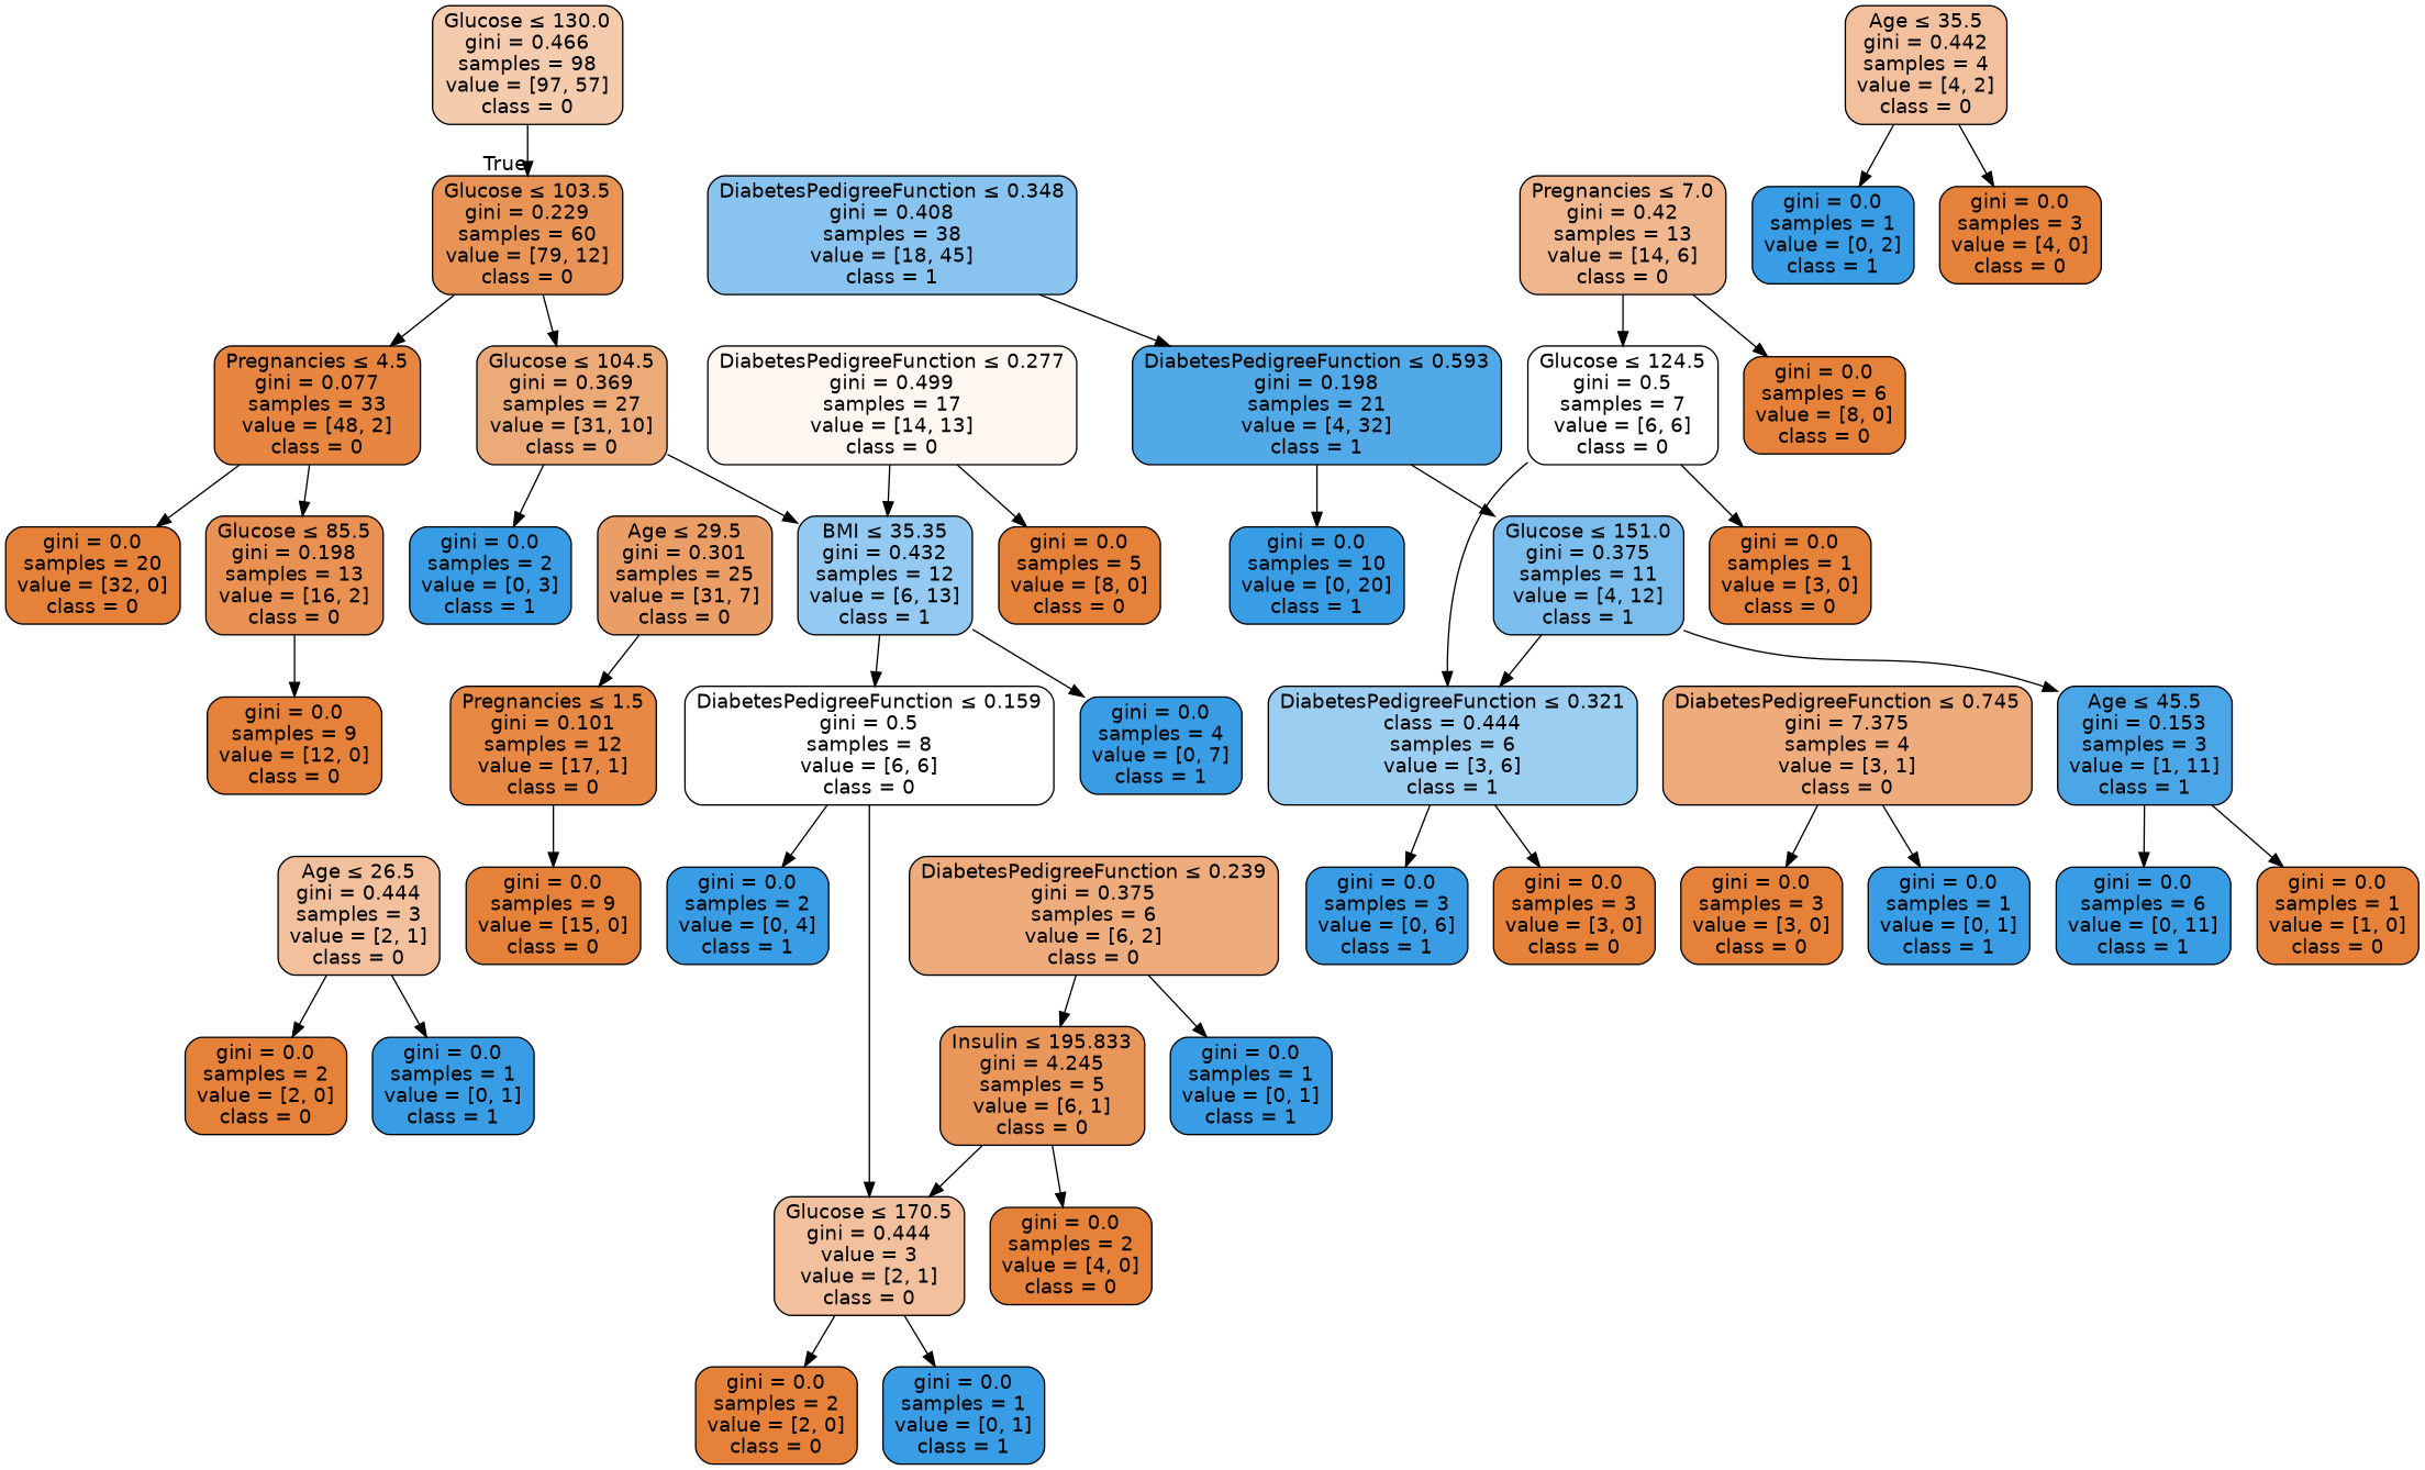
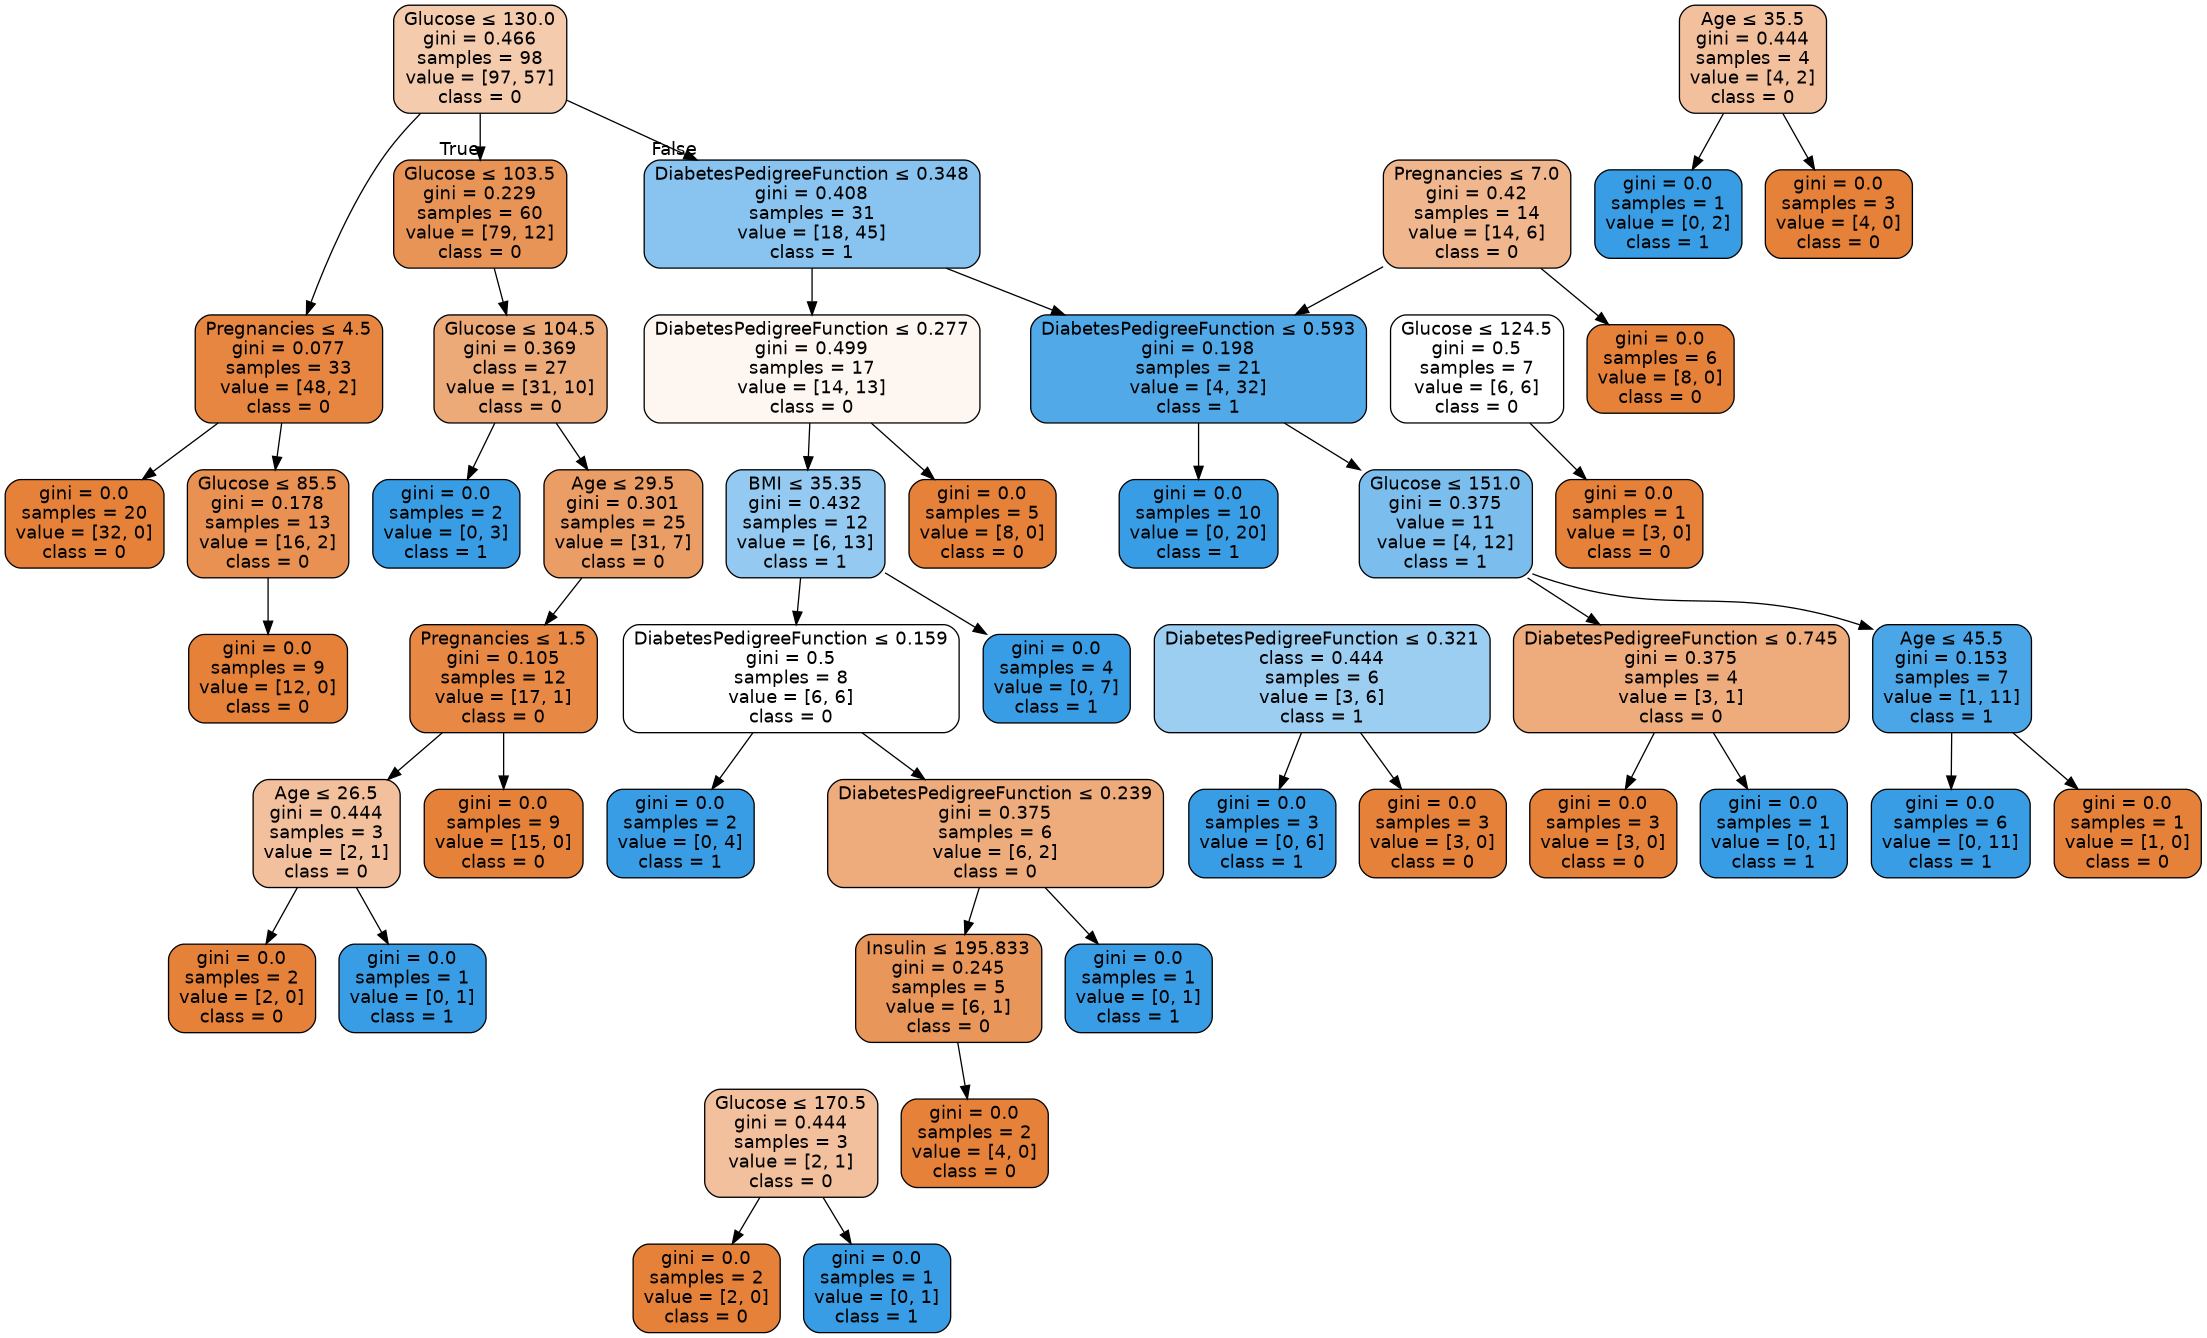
  digraph {
    node [color=black fillcolor="#e58139" fontname=helvetica shape=box style="filled, rounded"]
    edge [fontname=helvetica]
    n1 [fillcolor="#f4cbad" label=<Glucose &le; 130.0<br/>gini = 0.466<br/>samples = 98<br/>value = [97, 57]<br/>class = 0>]
    n2 [fillcolor="#e99457" label=<Glucose &le; 103.5<br/>gini = 0.229<br/>samples = 60<br/>value = [79, 12]<br/>class = 0>]
-   n3 [fillcolor="#88c4ef" label=<DiabetesPedigreeFunction &le; 0.348<br/>gini = 0.408<br/>samples = 38<br/>value = [18, 45]<br/>class = 1>]
+   n3 [fillcolor="#88c4ef" label=<DiabetesPedigreeFunction &le; 0.348<br/>gini = 0.408<br/>samples = 31<br/>value = [18, 45]<br/>class = 1>]
    n4 [fillcolor="#e68641" label=<Pregnancies &le; 4.5<br/>gini = 0.077<br/>samples = 33<br/>value = [48, 2]<br/>class = 0>]
-   n5 [fillcolor="#edaa79" label=<Glucose &le; 104.5<br/>gini = 0.369<br/>samples = 27<br/>value = [31, 10]<br/>class = 0>]
+   n5 [fillcolor="#edaa79" label=<Glucose &le; 104.5<br/>gini = 0.369<br/>class = 27<br/>value = [31, 10]<br/>class = 0>]
    n6 [fillcolor="#fdf6f1" label=<DiabetesPedigreeFunction &le; 0.277<br/>gini = 0.499<br/>samples = 17<br/>value = [14, 13]<br/>class = 0>]
    n7 [fillcolor="#52a9e8" label=<DiabetesPedigreeFunction &le; 0.593<br/>gini = 0.198<br/>samples = 21<br/>value = [4, 32]<br/>class = 1>]
    n8 [label=<gini = 0.0<br/>samples = 20<br/>value = [32, 0]<br/>class = 0>]
-   n9 [fillcolor="#e89152" label=<Glucose &le; 85.5<br/>gini = 0.198<br/>samples = 13<br/>value = [16, 2]<br/>class = 0>]
+   n9 [fillcolor="#e89152" label=<Glucose &le; 85.5<br/>gini = 0.178<br/>samples = 13<br/>value = [16, 2]<br/>class = 0>]
    n10 [fillcolor="#399de5" label=<gini = 0.0<br/>samples = 2<br/>value = [0, 3]<br/>class = 1>]
    n11 [fillcolor="#eb9d66" label=<Age &le; 29.5<br/>gini = 0.301<br/>samples = 25<br/>value = [31, 7]<br/>class = 0>]
    n12 [label=<gini = 0.0<br/>samples = 9<br/>value = [12, 0]<br/>class = 0>]
-   n13 [fillcolor="#f2c09c" label=<Age &le; 35.5<br/>gini = 0.442<br/>samples = 4<br/>value = [4, 2]<br/>class = 0>]
+   n13 [fillcolor="#f2c09c" label=<Age &le; 35.5<br/>gini = 0.444<br/>samples = 4<br/>value = [4, 2]<br/>class = 0>]
    n14 [fillcolor="#399de5" label=<gini = 0.0<br/>samples = 1<br/>value = [0, 2]<br/>class = 1>]
    n15 [label=<gini = 0.0<br/>samples = 3<br/>value = [4, 0]<br/>class = 0>]
-   n16 [fillcolor="#e78845" label=<Pregnancies &le; 1.5<br/>gini = 0.101<br/>samples = 12<br/>value = [17, 1]<br/>class = 0>]
+   n16 [fillcolor="#e78845" label=<Pregnancies &le; 1.5<br/>gini = 0.105<br/>samples = 12<br/>value = [17, 1]<br/>class = 0>]
    n17 [fillcolor="#f2c09c" label=<Age &le; 26.5<br/>gini = 0.444<br/>samples = 3<br/>value = [2, 1]<br/>class = 0>]
    n18 [label=<gini = 0.0<br/>samples = 9<br/>value = [15, 0]<br/>class = 0>]
-   n19 [fillcolor="#f0b78e" label=<Pregnancies &le; 7.0<br/>gini = 0.42<br/>samples = 13<br/>value = [14, 6]<br/>class = 0>]
+   n19 [fillcolor="#f0b78e" label=<Pregnancies &le; 7.0<br/>gini = 0.42<br/>samples = 14<br/>value = [14, 6]<br/>class = 0>]
    n20 [label=<gini = 0.0<br/>samples = 6<br/>value = [8, 0]<br/>class = 0>]
    n21 [fillcolor="#ffffff" label=<Glucose &le; 124.5<br/>gini = 0.5<br/>samples = 7<br/>value = [6, 6]<br/>class = 0>]
    n22 [label=<gini = 0.0<br/>samples = 2<br/>value = [2, 0]<br/>class = 0>]
    n23 [fillcolor="#399de5" label=<gini = 0.0<br/>samples = 1<br/>value = [0, 1]<br/>class = 1>]
    n24 [fillcolor="#9ccef2" label=<DiabetesPedigreeFunction &le; 0.321<br/>class = 0.444<br/>samples = 6<br/>value = [3, 6]<br/>class = 1>]
    n25 [label=<gini = 0.0<br/>samples = 1<br/>value = [3, 0]<br/>class = 0>]
    n26 [fillcolor="#399de5" label=<gini = 0.0<br/>samples = 3<br/>value = [0, 6]<br/>class = 1>]
    n27 [label=<gini = 0.0<br/>samples = 3<br/>value = [3, 0]<br/>class = 0>]
    n28 [fillcolor="#94caf1" label=<BMI &le; 35.35<br/>gini = 0.432<br/>samples = 12<br/>value = [6, 13]<br/>class = 1>]
    n29 [label=<gini = 0.0<br/>samples = 5<br/>value = [8, 0]<br/>class = 0>]
    n30 [fillcolor="#399de5" label=<gini = 0.0<br/>samples = 10<br/>value = [0, 20]<br/>class = 1>]
-   n31 [fillcolor="#7bbeee" label=<Glucose &le; 151.0<br/>gini = 0.375<br/>samples = 11<br/>value = [4, 12]<br/>class = 1>]
+   n31 [fillcolor="#7bbeee" label=<Glucose &le; 151.0<br/>gini = 0.375<br/>value = 11<br/>value = [4, 12]<br/>class = 1>]
    n32 [fillcolor="#ffffff" label=<DiabetesPedigreeFunction &le; 0.159<br/>gini = 0.5<br/>samples = 8<br/>value = [6, 6]<br/>class = 0>]
    n33 [fillcolor="#399de5" label=<gini = 0.0<br/>samples = 4<br/>value = [0, 7]<br/>class = 1>]
    n34 [fillcolor="#399de5" label=<gini = 0.0<br/>samples = 2<br/>value = [0, 4]<br/>class = 1>]
    n35 [fillcolor="#eeab7b" label=<DiabetesPedigreeFunction &le; 0.239<br/>gini = 0.375<br/>samples = 6<br/>value = [6, 2]<br/>class = 0>]
-   n36 [fillcolor="#e9965a" label=<Insulin &le; 195.833<br/>gini = 4.245<br/>samples = 5<br/>value = [6, 1]<br/>class = 0>]
+   n36 [fillcolor="#e9965a" label=<Insulin &le; 195.833<br/>gini = 0.245<br/>samples = 5<br/>value = [6, 1]<br/>class = 0>]
    n37 [fillcolor="#399de5" label=<gini = 0.0<br/>samples = 1<br/>value = [0, 1]<br/>class = 1>]
-   n38 [fillcolor="#f2c09c" label=<Glucose &le; 170.5<br/>gini = 0.444<br/>value = 3<br/>value = [2, 1]<br/>class = 0>]
+   n38 [fillcolor="#f2c09c" label=<Glucose &le; 170.5<br/>gini = 0.444<br/>samples = 3<br/>value = [2, 1]<br/>class = 0>]
    n39 [label=<gini = 0.0<br/>samples = 2<br/>value = [4, 0]<br/>class = 0>]
    n40 [label=<gini = 0.0<br/>samples = 2<br/>value = [2, 0]<br/>class = 0>]
    n41 [fillcolor="#399de5" label=<gini = 0.0<br/>samples = 1<br/>value = [0, 1]<br/>class = 1>]
-   n42 [fillcolor="#eeab7b" label=<DiabetesPedigreeFunction &le; 0.745<br/>gini = 7.375<br/>samples = 4<br/>value = [3, 1]<br/>class = 0>]
-   n43 [fillcolor="#4ba6e7" label=<Age &le; 45.5<br/>gini = 0.153<br/>samples = 3<br/>value = [1, 11]<br/>class = 1>]
+   n42 [fillcolor="#eeab7b" label=<DiabetesPedigreeFunction &le; 0.745<br/>gini = 0.375<br/>samples = 4<br/>value = [3, 1]<br/>class = 0>]
+   n43 [fillcolor="#4ba6e7" label=<Age &le; 45.5<br/>gini = 0.153<br/>samples = 7<br/>value = [1, 11]<br/>class = 1>]
    n44 [label=<gini = 0.0<br/>samples = 3<br/>value = [3, 0]<br/>class = 0>]
    n45 [fillcolor="#399de5" label=<gini = 0.0<br/>samples = 1<br/>value = [0, 1]<br/>class = 1>]
    n46 [fillcolor="#399de5" label=<gini = 0.0<br/>samples = 6<br/>value = [0, 11]<br/>class = 1>]
    n47 [label=<gini = 0.0<br/>samples = 1<br/>value = [1, 0]<br/>class = 0>]
    n1 -> n2 [headlabel=True labelangle=45 labeldistance=2.5]
-   n2 -> n4
+   n1 -> n3 [headlabel=False labelangle=-45 labeldistance=2.5]
+   n1 -> n4
    n2 -> n5
+   n3 -> n6
    n3 -> n7
    n4 -> n8
    n4 -> n9
    n5 -> n10
-   n5 -> n28
+   n5 -> n11
    n6 -> n28
    n6 -> n29
    n7 -> n30
    n7 -> n31
    n9 -> n12
    n11 -> n16
    n13 -> n14
    n13 -> n15
+   n16 -> n17
    n16 -> n18
    n17 -> n22
    n17 -> n23
    n19 -> n20
-   n19 -> n21
-   n21 -> n24
+   n19 -> n7
    n21 -> n25
    n24 -> n26
    n24 -> n27
    n28 -> n32
    n28 -> n33
-   n31 -> n24
+   n31 -> n42
    n31 -> n43
    n32 -> n34
-   n32 -> n38
+   n32 -> n35
    n35 -> n36
    n35 -> n37
-   n36 -> n38
    n36 -> n39
    n38 -> n40
    n38 -> n41
    n42 -> n44
    n42 -> n45
    n43 -> n46
    n43 -> n47
  }
